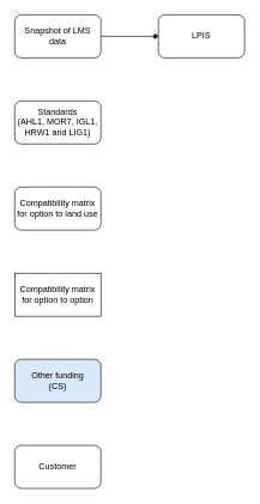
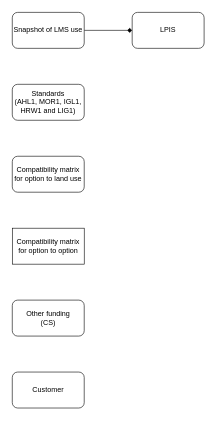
  <mxCell id="0" />
  <mxCell id="1" parent="0" />
  <mxCell id="2" style="edgeStyle=orthogonalEdgeStyle;rounded=0;orthogonalLoop=1;jettySize=auto;html=1;endArrow=diamond;" edge="1" parent="1" source="3" target="4"><mxGeometry relative="1" as="geometry" /></mxCell>
- <mxCell id="3" value="Snapshot of LMS data" style="rounded=1;whiteSpace=wrap;html=1;" vertex="1" parent="1"><mxGeometry x="20" y="20" width="120" height="60" as="geometry" /></mxCell>
+ <mxCell id="3" value="Snapshot of LMS use" style="rounded=1;whiteSpace=wrap;html=1;" vertex="1" parent="1"><mxGeometry x="20" y="20" width="120" height="60" as="geometry" /></mxCell>
  <mxCell id="4" value="LPIS" style="rounded=1;whiteSpace=wrap;html=1;" vertex="1" parent="1"><mxGeometry x="220" y="20" width="120" height="60" as="geometry" /></mxCell>
- <mxCell id="5" value="Standards&lt;br&gt;(AHL1, MOR7, IGL1, HRW1 and LIG1)" style="rounded=1;whiteSpace=wrap;html=1;" vertex="1" parent="1"><mxGeometry x="20" y="140" width="120" height="60" as="geometry" /></mxCell>
+ <mxCell id="5" value="Standards&lt;br&gt;(AHL1, MOR1, IGL1, HRW1 and LIG1)" style="rounded=1;whiteSpace=wrap;html=1;" vertex="1" parent="1"><mxGeometry x="20" y="140" width="120" height="60" as="geometry" /></mxCell>
  <mxCell id="6" value="Compatibility matrix for option to land use" style="rounded=1;whiteSpace=wrap;html=1;" vertex="1" parent="1"><mxGeometry x="20" y="260" width="120" height="60" as="geometry" /></mxCell>
  <mxCell id="7" value="Compatibility matrix for option to option" style="whiteSpace=wrap;html=1;rounded=0;" vertex="1" parent="1"><mxGeometry x="20" y="380" width="120" height="60" as="geometry" /></mxCell>
- <mxCell id="8" value="Other funding&lt;br&gt;(CS)" style="rounded=1;whiteSpace=wrap;html=1;fillColor=#dae8fc;" vertex="1" parent="1"><mxGeometry x="20" y="500" width="120" height="60" as="geometry" /></mxCell>
+ <mxCell id="8" value="Other funding&lt;br&gt;(CS)" style="rounded=1;whiteSpace=wrap;html=1;" vertex="1" parent="1"><mxGeometry x="20" y="500" width="120" height="60" as="geometry" /></mxCell>
  <mxCell id="9" value="Customer" style="rounded=1;whiteSpace=wrap;html=1;" vertex="1" parent="1"><mxGeometry x="20" y="620" width="120" height="60" as="geometry" /></mxCell>
